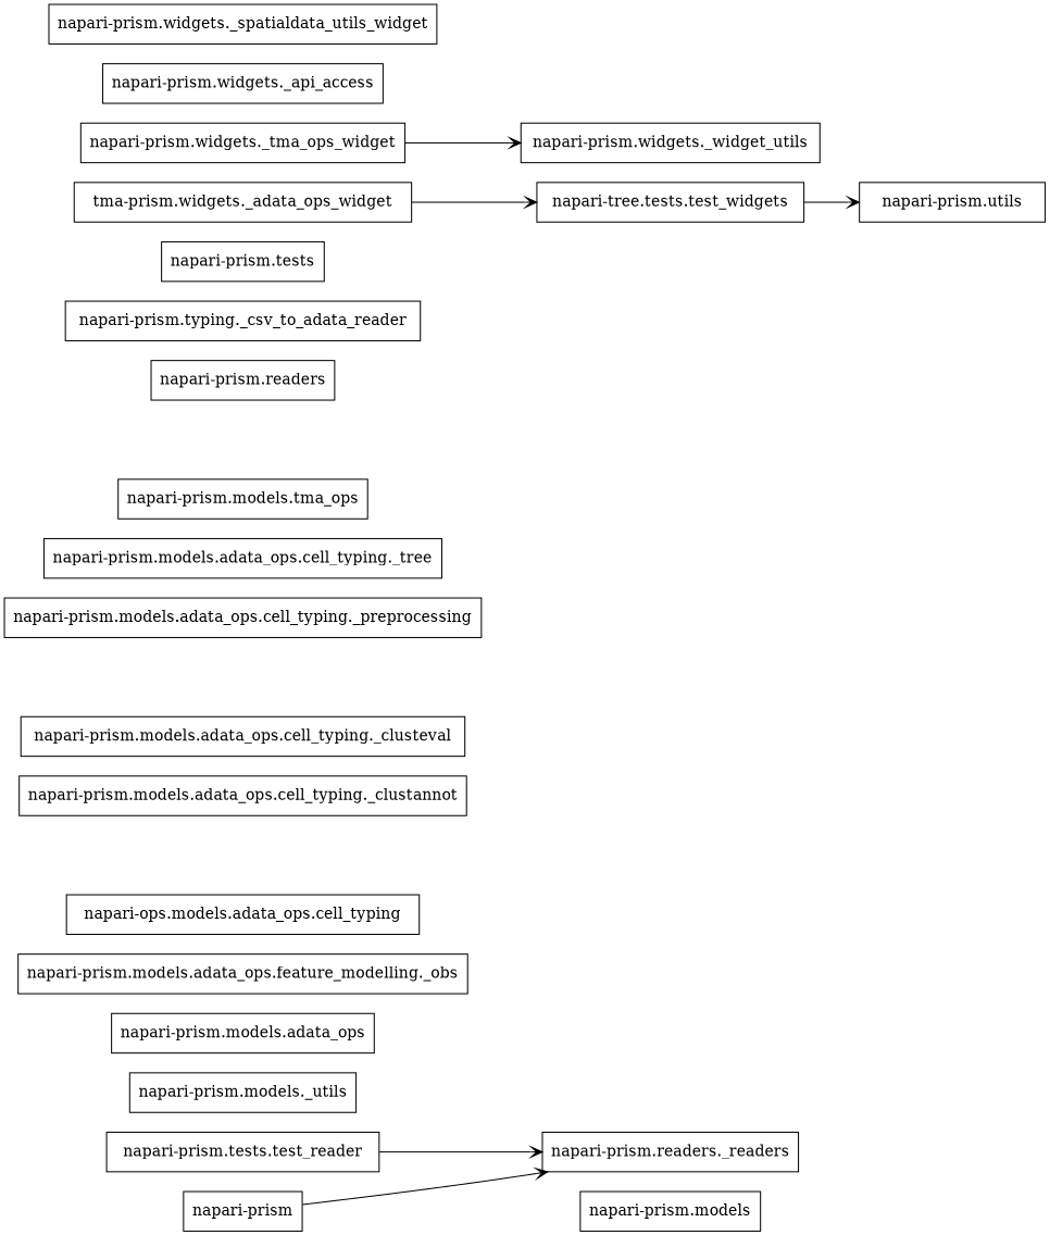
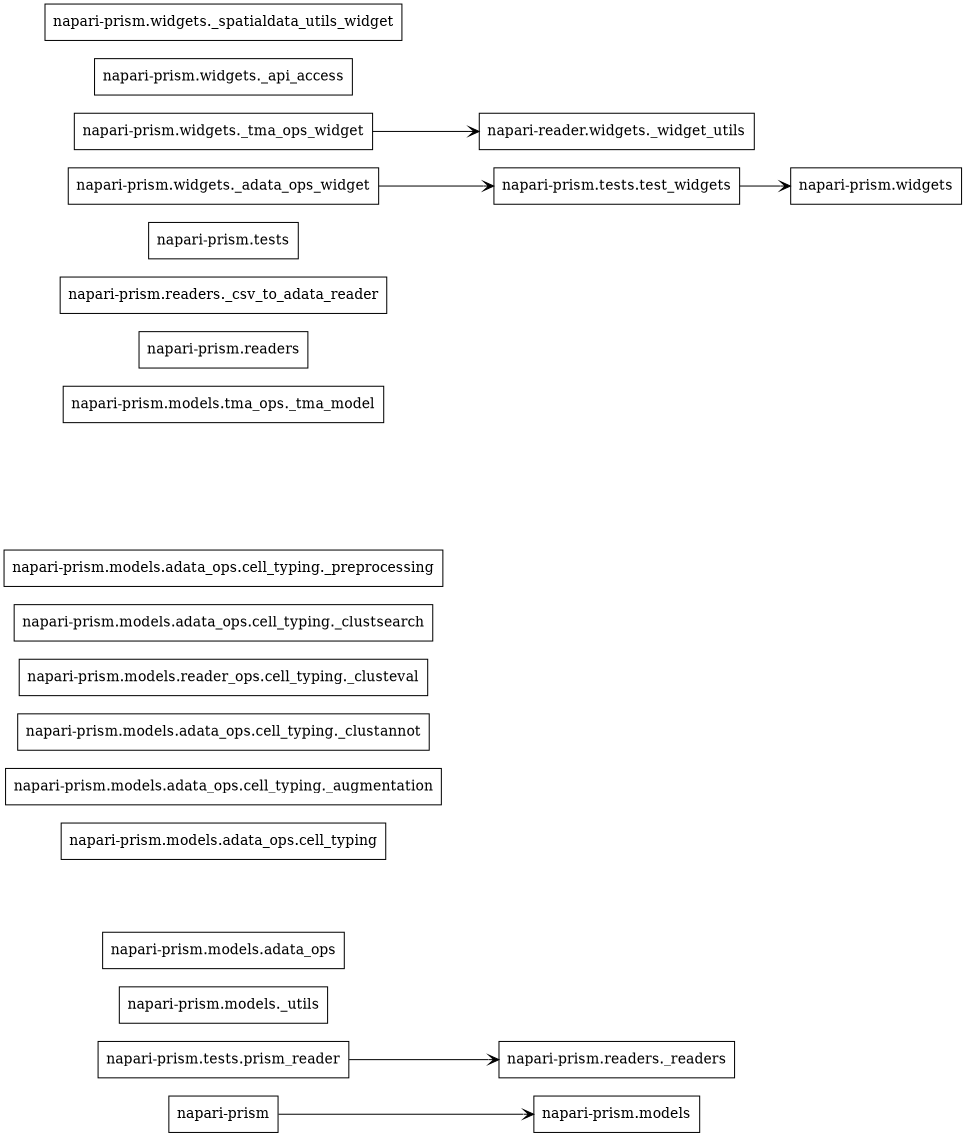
  digraph {
    rankdir=LR
    node [color=black shape=box style=solid]
    edge [arrowhead=open arrowtail=none]
    n1 [label="napari-prism"]
    n2 [label="napari-prism.readers._readers"]
    n3 [label="napari-prism.models"]
    n4 [label="napari-prism.models._utils"]
    n5 [label="napari-prism.models.adata_ops"]
-   n6 [label="napari-prism.models.adata_ops.feature_modelling._obs"]
-   n7 [label="napari-ops.models.adata_ops.cell_typing"]
+   n7 [label="napari-prism.models.adata_ops.cell_typing"]
+   n8 [label="napari-prism.models.adata_ops.cell_typing._augmentation"]
    n9 [label="napari-prism.models.adata_ops.cell_typing._clustannot"]
-   n10 [label="napari-prism.models.adata_ops.cell_typing._clusteval"]
+   n10 [label="napari-prism.models.reader_ops.cell_typing._clusteval"]
+   n11 [label="napari-prism.models.adata_ops.cell_typing._clustsearch"]
    n12 [label="napari-prism.models.adata_ops.cell_typing._preprocessing"]
-   n13 [label="napari-prism.models.adata_ops.cell_typing._tree"]
-   n14 [label="napari-prism.models.tma_ops"]
+   n15 [label="napari-prism.models.tma_ops._tma_model"]
    n16 [label="napari-prism.readers"]
-   n17 [label="napari-prism.typing._csv_to_adata_reader"]
+   n17 [label="napari-prism.readers._csv_to_adata_reader"]
    n18 [label="napari-prism.tests"]
-   n19 [label="napari-prism.tests.test_reader"]
-   n20 [label="napari-tree.tests.test_widgets"]
-   n21 [label="napari-prism.utils"]
-   n22 [label="tma-prism.widgets._adata_ops_widget"]
-   n23 [label="napari-prism.widgets._widget_utils"]
+   n19 [label="napari-prism.tests.prism_reader"]
+   n20 [label="napari-prism.tests.test_widgets"]
+   n21 [label="napari-prism.widgets"]
+   n22 [label="napari-prism.widgets._adata_ops_widget"]
+   n23 [label="napari-reader.widgets._widget_utils"]
    n24 [label="napari-prism.widgets._api_access"]
    n25 [label="napari-prism.widgets._spatialdata_utils_widget"]
    n26 [label="napari-prism.widgets._tma_ops_widget"]
-   n1 -> n2
+   n1 -> n3
    n19 -> n2
    n20 -> n21
    n22 -> n20
    n26 -> n23
  }
